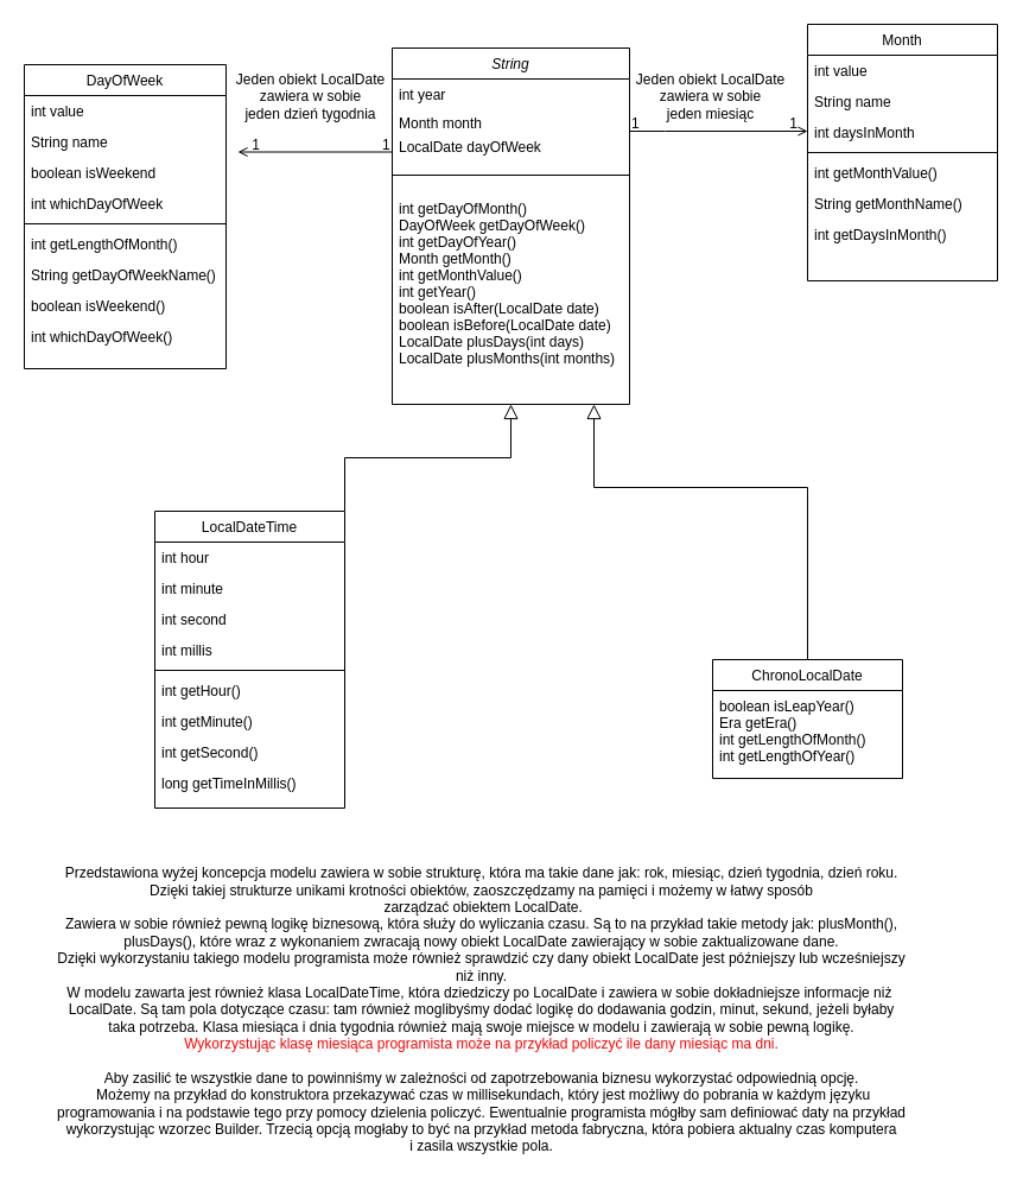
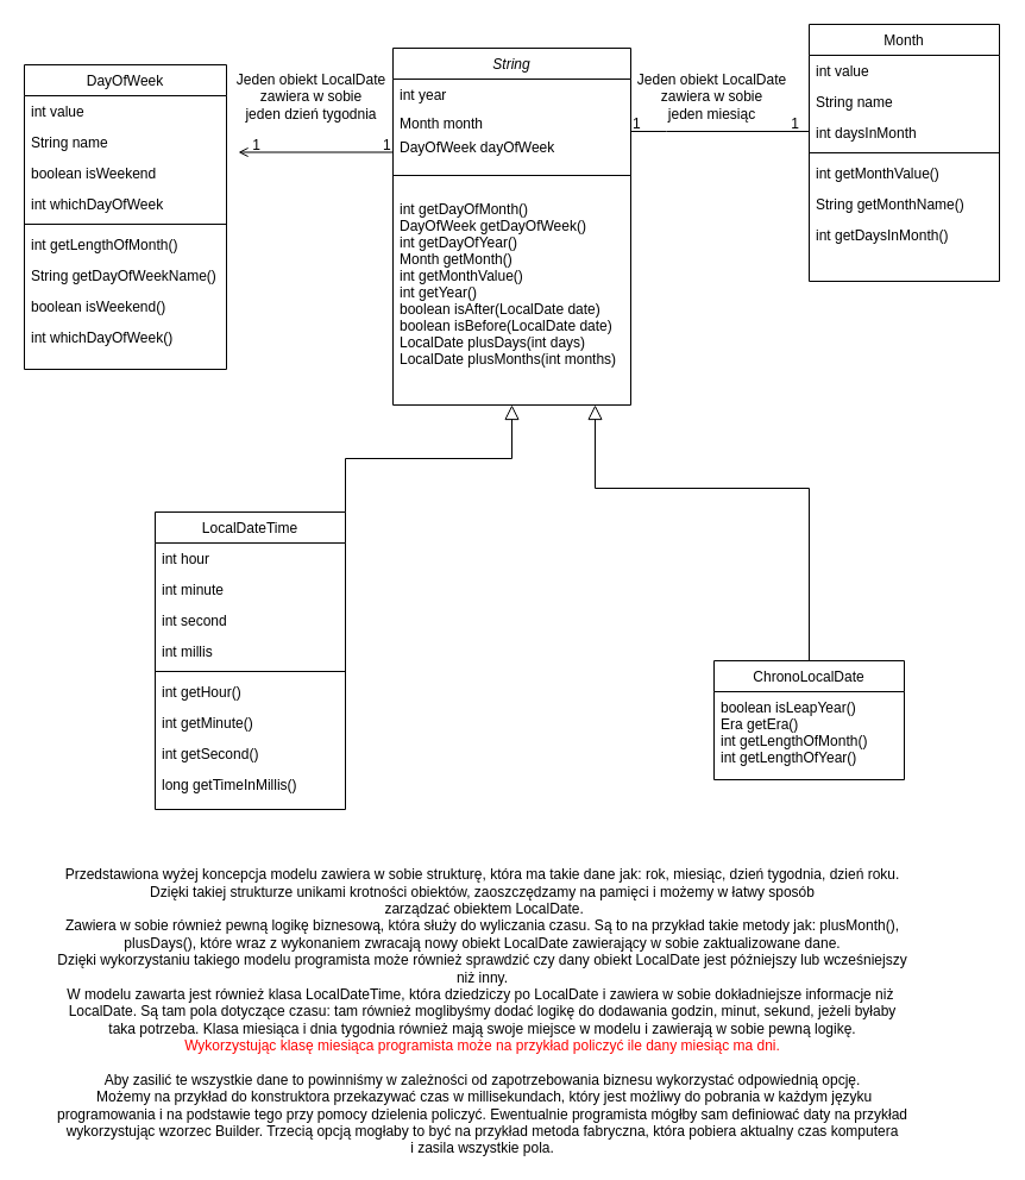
  <mxCell id="0" />
  <mxCell id="1" parent="0" />
  <mxCell id="2" value="String" style="swimlane;fontStyle=2;align=center;verticalAlign=top;childLayout=stackLayout;horizontal=1;startSize=26;horizontalStack=0;resizeParent=1;resizeLast=0;collapsible=1;marginBottom=0;rounded=0;shadow=0;strokeWidth=1;" parent="1" vertex="1"><mxGeometry x="330" y="40" width="200" height="300" as="geometry"><mxRectangle x="230" y="140" width="160" height="26" as="alternateBounds" /></mxGeometry></mxCell>
  <mxCell id="3" value="int year" style="text;align=left;verticalAlign=top;spacingLeft=4;spacingRight=4;overflow=hidden;rotatable=0;points=[[0,0.5],[1,0.5]];portConstraint=eastwest;" parent="2" vertex="1"><mxGeometry y="26" width="200" height="24" as="geometry" /></mxCell>
  <mxCell id="4" value="Month month" style="text;align=left;verticalAlign=top;spacingLeft=4;spacingRight=4;overflow=hidden;rotatable=0;points=[[0,0.5],[1,0.5]];portConstraint=eastwest;rounded=0;shadow=0;html=0;" parent="2" vertex="1"><mxGeometry y="50" width="200" height="20" as="geometry" /></mxCell>
- <mxCell id="5" value="LocalDate dayOfWeek" style="text;align=left;verticalAlign=top;spacingLeft=4;spacingRight=4;overflow=hidden;rotatable=0;points=[[0,0.5],[1,0.5]];portConstraint=eastwest;rounded=0;shadow=0;html=0;" parent="2" vertex="1"><mxGeometry y="70" width="200" height="22" as="geometry" /></mxCell>
+ <mxCell id="5" value="DayOfWeek dayOfWeek" style="text;align=left;verticalAlign=top;spacingLeft=4;spacingRight=4;overflow=hidden;rotatable=0;points=[[0,0.5],[1,0.5]];portConstraint=eastwest;rounded=0;shadow=0;html=0;" parent="2" vertex="1"><mxGeometry y="70" width="200" height="22" as="geometry" /></mxCell>
  <mxCell id="6" value="" style="line;html=1;strokeWidth=1;align=left;verticalAlign=middle;spacingTop=-1;spacingLeft=3;spacingRight=3;rotatable=0;labelPosition=right;points=[];portConstraint=eastwest;" parent="2" vertex="1"><mxGeometry y="92" width="200" height="30" as="geometry" /></mxCell>
  <mxCell id="7" value="int getDayOfMonth()&#10;DayOfWeek getDayOfWeek()&#10;int getDayOfYear()&#10;Month getMonth()&#10;int getMonthValue()&#10;int getYear()&#10;boolean isAfter(LocalDate date)&#10;boolean isBefore(LocalDate date)&#10;LocalDate plusDays(int days)&#10;LocalDate plusMonths(int months)" style="text;align=left;verticalAlign=top;spacingLeft=4;spacingRight=4;overflow=hidden;rotatable=0;points=[[0,0.5],[1,0.5]];portConstraint=eastwest;" parent="2" vertex="1"><mxGeometry y="122" width="200" height="148" as="geometry" /></mxCell>
  <mxCell id="8" value="LocalDateTime" style="swimlane;fontStyle=0;align=center;verticalAlign=top;childLayout=stackLayout;horizontal=1;startSize=26;horizontalStack=0;resizeParent=1;resizeLast=0;collapsible=1;marginBottom=0;rounded=0;shadow=0;strokeWidth=1;" parent="1" vertex="1"><mxGeometry x="130" y="430" width="160" height="250" as="geometry"><mxRectangle x="130" y="380" width="160" height="26" as="alternateBounds" /></mxGeometry></mxCell>
  <mxCell id="9" value="int hour" style="text;align=left;verticalAlign=top;spacingLeft=4;spacingRight=4;overflow=hidden;rotatable=0;points=[[0,0.5],[1,0.5]];portConstraint=eastwest;" parent="8" vertex="1"><mxGeometry y="26" width="160" height="26" as="geometry" /></mxCell>
  <mxCell id="10" value="int minute" style="text;align=left;verticalAlign=top;spacingLeft=4;spacingRight=4;overflow=hidden;rotatable=0;points=[[0,0.5],[1,0.5]];portConstraint=eastwest;rounded=0;shadow=0;html=0;" parent="8" vertex="1"><mxGeometry y="52" width="160" height="26" as="geometry" /></mxCell>
  <mxCell id="11" value="int second" style="text;align=left;verticalAlign=top;spacingLeft=4;spacingRight=4;overflow=hidden;rotatable=0;points=[[0,0.5],[1,0.5]];portConstraint=eastwest;rounded=0;shadow=0;html=0;" vertex="1" parent="8"><mxGeometry y="78" width="160" height="26" as="geometry" /></mxCell>
  <mxCell id="12" value="int millis" style="text;align=left;verticalAlign=top;spacingLeft=4;spacingRight=4;overflow=hidden;rotatable=0;points=[[0,0.5],[1,0.5]];portConstraint=eastwest;rounded=0;shadow=0;html=0;" vertex="1" parent="8"><mxGeometry y="104" width="160" height="26" as="geometry" /></mxCell>
  <mxCell id="13" value="" style="line;html=1;strokeWidth=1;align=left;verticalAlign=middle;spacingTop=-1;spacingLeft=3;spacingRight=3;rotatable=0;labelPosition=right;points=[];portConstraint=eastwest;" parent="8" vertex="1"><mxGeometry y="130" width="160" height="8" as="geometry" /></mxCell>
  <mxCell id="14" value="int getHour()" style="text;align=left;verticalAlign=top;spacingLeft=4;spacingRight=4;overflow=hidden;rotatable=0;points=[[0,0.5],[1,0.5]];portConstraint=eastwest;" vertex="1" parent="8"><mxGeometry y="138" width="160" height="26" as="geometry" /></mxCell>
  <mxCell id="15" value="int getMinute()" style="text;align=left;verticalAlign=top;spacingLeft=4;spacingRight=4;overflow=hidden;rotatable=0;points=[[0,0.5],[1,0.5]];portConstraint=eastwest;" vertex="1" parent="8"><mxGeometry y="164" width="160" height="26" as="geometry" /></mxCell>
  <mxCell id="16" value="int getSecond()" style="text;align=left;verticalAlign=top;spacingLeft=4;spacingRight=4;overflow=hidden;rotatable=0;points=[[0,0.5],[1,0.5]];portConstraint=eastwest;" vertex="1" parent="8"><mxGeometry y="190" width="160" height="26" as="geometry" /></mxCell>
  <mxCell id="17" value="long getTimeInMillis()" style="text;align=left;verticalAlign=top;spacingLeft=4;spacingRight=4;overflow=hidden;rotatable=0;points=[[0,0.5],[1,0.5]];portConstraint=eastwest;" vertex="1" parent="8"><mxGeometry y="216" width="160" height="26" as="geometry" /></mxCell>
  <mxCell id="18" value="" style="endArrow=block;endSize=10;endFill=0;shadow=0;strokeWidth=1;rounded=0;edgeStyle=elbowEdgeStyle;elbow=vertical;" parent="1" target="2" edge="1"><mxGeometry width="160" relative="1" as="geometry"><mxPoint x="290" y="430" as="sourcePoint" /><mxPoint x="300" y="173" as="targetPoint" /></mxGeometry></mxCell>
  <mxCell id="19" value="ChronoLocalDate" style="swimlane;fontStyle=0;align=center;verticalAlign=top;childLayout=stackLayout;horizontal=1;startSize=26;horizontalStack=0;resizeParent=1;resizeLast=0;collapsible=1;marginBottom=0;rounded=0;shadow=0;strokeWidth=1;" parent="1" vertex="1"><mxGeometry x="600" y="555" width="160" height="100" as="geometry"><mxRectangle x="340" y="380" width="170" height="26" as="alternateBounds" /></mxGeometry></mxCell>
  <mxCell id="20" value="boolean isLeapYear()&#10;Era getEra()&#10;int getLengthOfMonth()&#10;int getLengthOfYear()" style="text;align=left;verticalAlign=top;spacingLeft=4;spacingRight=4;overflow=hidden;rotatable=0;points=[[0,0.5],[1,0.5]];portConstraint=eastwest;" parent="19" vertex="1"><mxGeometry y="26" width="160" height="74" as="geometry" /></mxCell>
  <mxCell id="21" value="Month" style="swimlane;fontStyle=0;align=center;verticalAlign=top;childLayout=stackLayout;horizontal=1;startSize=26;horizontalStack=0;resizeParent=1;resizeLast=0;collapsible=1;marginBottom=0;rounded=0;shadow=0;strokeWidth=1;" parent="1" vertex="1"><mxGeometry x="680" y="20" width="160" height="216" as="geometry"><mxRectangle x="550" y="140" width="160" height="26" as="alternateBounds" /></mxGeometry></mxCell>
  <mxCell id="22" value="int value" style="text;align=left;verticalAlign=top;spacingLeft=4;spacingRight=4;overflow=hidden;rotatable=0;points=[[0,0.5],[1,0.5]];portConstraint=eastwest;" parent="21" vertex="1"><mxGeometry y="26" width="160" height="26" as="geometry" /></mxCell>
  <mxCell id="23" value="String name" style="text;align=left;verticalAlign=top;spacingLeft=4;spacingRight=4;overflow=hidden;rotatable=0;points=[[0,0.5],[1,0.5]];portConstraint=eastwest;rounded=0;shadow=0;html=0;" parent="21" vertex="1"><mxGeometry y="52" width="160" height="26" as="geometry" /></mxCell>
  <mxCell id="24" value="int daysInMonth" style="text;align=left;verticalAlign=top;spacingLeft=4;spacingRight=4;overflow=hidden;rotatable=0;points=[[0,0.5],[1,0.5]];portConstraint=eastwest;rounded=0;shadow=0;html=0;" parent="21" vertex="1"><mxGeometry y="78" width="160" height="26" as="geometry" /></mxCell>
  <mxCell id="25" value="" style="line;html=1;strokeWidth=1;align=left;verticalAlign=middle;spacingTop=-1;spacingLeft=3;spacingRight=3;rotatable=0;labelPosition=right;points=[];portConstraint=eastwest;" parent="21" vertex="1"><mxGeometry y="104" width="160" height="8" as="geometry" /></mxCell>
  <mxCell id="26" value="int getMonthValue()" style="text;align=left;verticalAlign=top;spacingLeft=4;spacingRight=4;overflow=hidden;rotatable=0;points=[[0,0.5],[1,0.5]];portConstraint=eastwest;" parent="21" vertex="1"><mxGeometry y="112" width="160" height="26" as="geometry" /></mxCell>
  <mxCell id="27" value="String getMonthName()" style="text;align=left;verticalAlign=top;spacingLeft=4;spacingRight=4;overflow=hidden;rotatable=0;points=[[0,0.5],[1,0.5]];portConstraint=eastwest;" parent="21" vertex="1"><mxGeometry y="138" width="160" height="26" as="geometry" /></mxCell>
  <mxCell id="28" value="int getDaysInMonth()" style="text;align=left;verticalAlign=top;spacingLeft=4;spacingRight=4;overflow=hidden;rotatable=0;points=[[0,0.5],[1,0.5]];portConstraint=eastwest;" vertex="1" parent="21"><mxGeometry y="164" width="160" height="26" as="geometry" /></mxCell>
- <mxCell id="29" value="" style="endArrow=open;shadow=0;strokeWidth=1;rounded=0;endFill=1;edgeStyle=elbowEdgeStyle;elbow=vertical;" parent="1" source="2" target="21" edge="1"><mxGeometry x="0.5" y="41" relative="1" as="geometry"><mxPoint x="480" y="162" as="sourcePoint" /><mxPoint x="640" y="162" as="targetPoint" /><mxPoint x="-40" y="32" as="offset" /><Array as="points"><mxPoint x="560" y="110" /></Array></mxGeometry></mxCell>
+ <mxCell id="29" value="" style="endArrow=none;shadow=0;strokeWidth=1;rounded=0;endFill=1;edgeStyle=elbowEdgeStyle;elbow=vertical;" parent="1" source="2" target="21" edge="1"><mxGeometry x="0.5" y="41" relative="1" as="geometry"><mxPoint x="480" y="162" as="sourcePoint" /><mxPoint x="640" y="162" as="targetPoint" /><mxPoint x="-40" y="32" as="offset" /><Array as="points"><mxPoint x="560" y="110" /></Array></mxGeometry></mxCell>
  <mxCell id="30" value="1" style="resizable=0;align=left;verticalAlign=bottom;labelBackgroundColor=none;fontSize=12;direction=south;" parent="29" connectable="0" vertex="1"><mxGeometry x="-1" relative="1" as="geometry"><mxPoint y="2" as="offset" /></mxGeometry></mxCell>
  <mxCell id="31" value="1" style="resizable=0;align=right;verticalAlign=bottom;labelBackgroundColor=none;fontSize=12;" parent="29" connectable="0" vertex="1"><mxGeometry x="1" relative="1" as="geometry"><mxPoint x="-7" y="2" as="offset" /></mxGeometry></mxCell>
  <mxCell id="32" value="Jeden obiekt LocalDate&lt;br&gt;zawiera w sobie&lt;br&gt;jeden miesiąc" style="text;html=1;resizable=0;points=[];;align=center;verticalAlign=middle;labelBackgroundColor=none;rounded=0;shadow=0;strokeWidth=1;fontSize=12;" parent="29" vertex="1" connectable="0"><mxGeometry x="0.5" y="49" relative="1" as="geometry"><mxPoint x="-45.78" y="19" as="offset" /></mxGeometry></mxCell>
  <mxCell id="33" value="" style="endArrow=block;endSize=10;endFill=0;shadow=0;strokeWidth=1;rounded=0;edgeStyle=elbowEdgeStyle;elbow=vertical;" parent="1" source="19" edge="1"><mxGeometry width="160" relative="1" as="geometry"><mxPoint x="510" y="330" as="sourcePoint" /><mxPoint x="500" y="340" as="targetPoint" /><Array as="points"><mxPoint x="580" y="410" /><mxPoint x="490" y="340" /></Array></mxGeometry></mxCell>
  <mxCell id="34" value="DayOfWeek" style="swimlane;fontStyle=0;align=center;verticalAlign=top;childLayout=stackLayout;horizontal=1;startSize=26;horizontalStack=0;resizeParent=1;resizeLast=0;collapsible=1;marginBottom=0;rounded=0;shadow=0;strokeWidth=1;" vertex="1" parent="1"><mxGeometry y="54" width="170" height="256" as="geometry" x="20"><mxRectangle x="550" y="140" width="160" height="26" as="alternateBounds" /></mxGeometry></mxCell>
  <mxCell id="35" value="int value" style="text;align=left;verticalAlign=top;spacingLeft=4;spacingRight=4;overflow=hidden;rotatable=0;points=[[0,0.5],[1,0.5]];portConstraint=eastwest;" vertex="1" parent="34"><mxGeometry y="26" width="170" height="26" as="geometry" /></mxCell>
  <mxCell id="36" value="String name" style="text;align=left;verticalAlign=top;spacingLeft=4;spacingRight=4;overflow=hidden;rotatable=0;points=[[0,0.5],[1,0.5]];portConstraint=eastwest;rounded=0;shadow=0;html=0;" vertex="1" parent="34"><mxGeometry y="52" width="170" height="26" as="geometry" /></mxCell>
  <mxCell id="37" value="boolean isWeekend" style="text;align=left;verticalAlign=top;spacingLeft=4;spacingRight=4;overflow=hidden;rotatable=0;points=[[0,0.5],[1,0.5]];portConstraint=eastwest;rounded=0;shadow=0;html=0;" vertex="1" parent="34"><mxGeometry y="78" width="170" height="26" as="geometry" /></mxCell>
  <mxCell id="38" value="int whichDayOfWeek" style="text;align=left;verticalAlign=top;spacingLeft=4;spacingRight=4;overflow=hidden;rotatable=0;points=[[0,0.5],[1,0.5]];portConstraint=eastwest;" vertex="1" parent="34"><mxGeometry y="104" width="170" height="26" as="geometry" /></mxCell>
  <mxCell id="39" value="" style="line;html=1;strokeWidth=1;align=left;verticalAlign=middle;spacingTop=-1;spacingLeft=3;spacingRight=3;rotatable=0;labelPosition=right;points=[];portConstraint=eastwest;" vertex="1" parent="34"><mxGeometry y="130" width="170" height="8" as="geometry" /></mxCell>
  <mxCell id="40" value="int getLengthOfMonth()" style="text;align=left;verticalAlign=top;spacingLeft=4;spacingRight=4;overflow=hidden;rotatable=0;points=[[0,0.5],[1,0.5]];portConstraint=eastwest;" vertex="1" parent="34"><mxGeometry y="138" width="170" height="26" as="geometry" /></mxCell>
  <mxCell id="41" value="String getDayOfWeekName()" style="text;align=left;verticalAlign=top;spacingLeft=4;spacingRight=4;overflow=hidden;rotatable=0;points=[[0,0.5],[1,0.5]];portConstraint=eastwest;" vertex="1" parent="34"><mxGeometry y="164" width="170" height="26" as="geometry" /></mxCell>
  <mxCell id="42" value="boolean isWeekend()" style="text;align=left;verticalAlign=top;spacingLeft=4;spacingRight=4;overflow=hidden;rotatable=0;points=[[0,0.5],[1,0.5]];portConstraint=eastwest;" vertex="1" parent="34"><mxGeometry y="190" width="170" height="26" as="geometry" /></mxCell>
  <mxCell id="43" value="int whichDayOfWeek()" style="text;align=left;verticalAlign=top;spacingLeft=4;spacingRight=4;overflow=hidden;rotatable=0;points=[[0,0.5],[1,0.5]];portConstraint=eastwest;" vertex="1" parent="34"><mxGeometry y="216" width="170" height="26" as="geometry" /></mxCell>
  <mxCell id="44" value="Jeden obiekt LocalDate&lt;br&gt;zawiera w sobie&lt;br&gt;jeden dzień tygodnia" style="text;html=1;resizable=0;points=[];;align=center;verticalAlign=middle;labelBackgroundColor=none;rounded=0;shadow=0;strokeWidth=1;fontSize=12;" vertex="1" connectable="0" parent="1"><mxGeometry x="260" y="80" as="geometry" /></mxCell>
  <mxCell id="45" value="" style="endArrow=open;shadow=0;strokeWidth=1;rounded=0;endFill=1;edgeStyle=elbowEdgeStyle;elbow=vertical;" edge="1" parent="1"><mxGeometry x="0.5" y="41" relative="1" as="geometry"><mxPoint x="330" y="127.5" as="sourcePoint" /><mxPoint x="200" y="128" as="targetPoint" /><mxPoint x="-40" y="32" as="offset" /><Array as="points"><mxPoint x="360" y="127.5" /></Array></mxGeometry></mxCell>
  <mxCell id="46" value="1" style="resizable=0;align=left;verticalAlign=bottom;labelBackgroundColor=none;fontSize=12;direction=south;" connectable="0" vertex="1" parent="45"><mxGeometry x="-1" relative="1" as="geometry"><mxPoint x="-10" y="2" as="offset" /></mxGeometry></mxCell>
  <mxCell id="47" value="1" style="resizable=0;align=right;verticalAlign=bottom;labelBackgroundColor=none;fontSize=12;" connectable="0" vertex="1" parent="45"><mxGeometry x="1" relative="1" as="geometry"><mxPoint x="20" y="1.5" as="offset" /></mxGeometry></mxCell>
  <mxCell id="48" value="Przedstawiona wyżej koncepcja modelu zawiera w sobie strukturę, która ma takie dane jak: rok, miesiąc, dzień tygodnia, dzień roku.&lt;br&gt;Dzięki takiej strukturze unikami krotności obiektów, zaoszczędzamy na pamięci i możemy w łatwy sposób&lt;br&gt;&amp;nbsp;zarządzać obiektem LocalDate.&lt;br&gt;Zawiera w sobie również pewną logikę biznesową, która służy do wyliczania czasu. Są to na przykład takie metody jak: plusMonth(),&lt;br&gt;plusDays(), które wraz z wykonaniem zwracają nowy obiekt LocalDate zawierający w sobie zaktualizowane dane.&lt;br&gt;Dzięki wykorzystaniu takiego modelu programista może również sprawdzić czy dany obiekt LocalDate jest późniejszy lub wcześniejszy&lt;br&gt;niż inny.&lt;br&gt;W modelu zawarta jest również klasa LocalDateTime, która dziedziczy po LocalDate i zawiera w sobie dokładniejsze informacje niż&amp;nbsp;&lt;br&gt;LocalDate. Są tam pola dotyczące czasu: tam również moglibyśmy dodać logikę do dodawania godzin, minut, sekund, jeżeli byłaby&lt;br&gt;taka potrzeba. Klasa miesiąca i dnia tygodnia również mają swoje miejsce w modelu i zawierają w sobie pewną logikę.&lt;br&gt;&lt;font color=&quot;#ff0000&quot;&gt;Wykorzystując klasę miesiąca programista może na przykład policzyć ile dany miesiąc ma dni.&lt;/font&gt;&lt;br&gt;&lt;br&gt;Aby zasilić te wszystkie dane to powinniśmy w zależności od zapotrzebowania biznesu wykorzystać odpowiednią opcję.&lt;br&gt;&amp;nbsp;Możemy na przykład do konstruktora przekazywać czas w millisekundach, który jest możliwy do pobrania w każdym języku &lt;br&gt;programowania i na podstawie tego przy pomocy dzielenia policzyć. Ewentualnie programista mógłby sam definiować daty na przykład&lt;br&gt;wykorzystując wzorzec Builder. Trzecią opcją mogłaby to być na przykład metoda fabryczna, która pobiera aktualny czas komputera&lt;br&gt;i zasila wszystkie pola." style="text;html=1;align=center;verticalAlign=middle;resizable=0;points=[];autosize=1;" vertex="1" parent="1"><mxGeometry x="40" y="730" width="730" height="240" as="geometry" /></mxCell>
